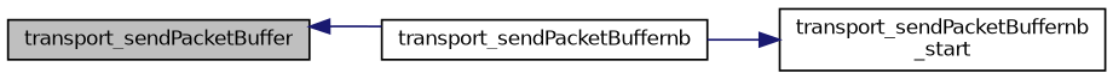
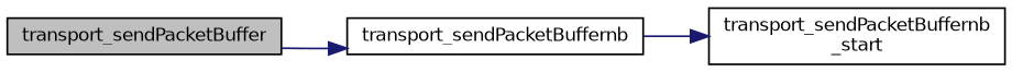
  digraph {
    rankdir=LR
    node [color=black fillcolor=white fontname=Helvetica fontsize=10 shape=record style=filled]
    edge [color=midnightblue fontname=Helvetica fontsize=10 labelfontname=Helvetica labelfontsize=10 style=solid]
    n1 [fillcolor=grey75 fontcolor=black height=0.2 label=transport_sendPacketBuffer width=0.4]
    n2 [height=0.2 label=transport_sendPacketBuffernb width=0.4]
    n3 [height=0.2 label="transport_sendPacketBuffernb\l_start" width=0.4]
-   n2 -> n1
+   n1 -> n2
    n2 -> n3
  }
